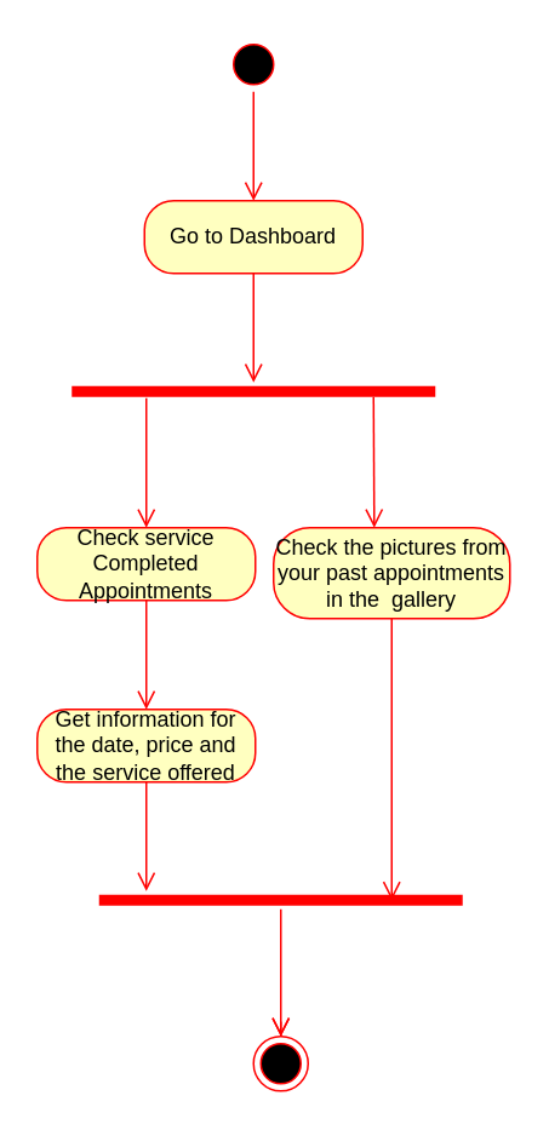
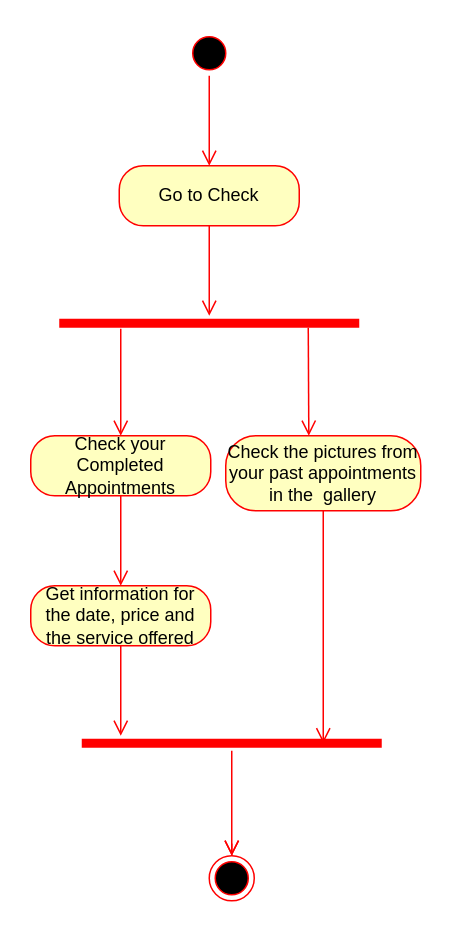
  <mxCell id="0" />
  <mxCell id="1" parent="0" />
  <mxCell id="2" value="" style="ellipse;html=1;shape=startState;fillColor=#000000;strokeColor=#ff0000;" vertex="1" parent="1"><mxGeometry x="124" y="20" width="30" height="30" as="geometry" /></mxCell>
  <mxCell id="3" value="" style="edgeStyle=orthogonalEdgeStyle;html=1;verticalAlign=bottom;endArrow=open;endSize=8;strokeColor=#ff0000;" edge="1" source="2" parent="1"><mxGeometry relative="1" as="geometry"><mxPoint x="139" y="110" as="targetPoint" /></mxGeometry></mxCell>
- <mxCell id="4" value="Go to Dashboard" style="rounded=1;whiteSpace=wrap;html=1;arcSize=40;fontColor=#000000;fillColor=#ffffc0;strokeColor=#ff0000;" vertex="1" parent="1"><mxGeometry x="79" y="110" width="120" height="40" as="geometry" /></mxCell>
+ <mxCell id="4" value="Go to Check" style="rounded=1;whiteSpace=wrap;html=1;arcSize=40;fontColor=#000000;fillColor=#ffffc0;strokeColor=#ff0000;" vertex="1" parent="1"><mxGeometry x="79" y="110" width="120" height="40" as="geometry" /></mxCell>
  <mxCell id="5" value="" style="edgeStyle=orthogonalEdgeStyle;html=1;verticalAlign=bottom;endArrow=open;endSize=8;strokeColor=#ff0000;" edge="1" source="4" parent="1"><mxGeometry relative="1" as="geometry"><mxPoint x="139" y="210" as="targetPoint" /></mxGeometry></mxCell>
  <mxCell id="6" value="" style="shape=line;html=1;strokeWidth=6;strokeColor=#ff0000;" vertex="1" parent="1"><mxGeometry x="39" y="210" width="200" height="10" as="geometry" /></mxCell>
  <mxCell id="7" value="" style="edgeStyle=orthogonalEdgeStyle;html=1;verticalAlign=bottom;endArrow=open;endSize=8;strokeColor=#ff0000;exitX=0.205;exitY=0.867;exitDx=0;exitDy=0;exitPerimeter=0;" edge="1" parent="1" source="6"><mxGeometry relative="1" as="geometry"><mxPoint x="80" y="290" as="targetPoint" /><mxPoint x="149" y="160" as="sourcePoint" /></mxGeometry></mxCell>
  <mxCell id="8" value="" style="edgeStyle=orthogonalEdgeStyle;html=1;verticalAlign=bottom;endArrow=open;endSize=8;strokeColor=#ff0000;entryX=0.426;entryY=0;entryDx=0;entryDy=0;entryPerimeter=0;" edge="1" parent="1" target="11"><mxGeometry relative="1" as="geometry"><mxPoint x="190" y="290" as="targetPoint" /><mxPoint x="205" y="218" as="sourcePoint" /><Array as="points"><mxPoint x="205" y="218" /></Array></mxGeometry></mxCell>
- <mxCell id="9" value="Check service Completed Appointments" style="rounded=1;whiteSpace=wrap;html=1;arcSize=40;fontColor=#000000;fillColor=#ffffc0;strokeColor=#ff0000;" vertex="1" parent="1"><mxGeometry x="20" y="290" width="120" height="40" as="geometry" /></mxCell>
+ <mxCell id="9" value="Check your Completed Appointments" style="rounded=1;whiteSpace=wrap;html=1;arcSize=40;fontColor=#000000;fillColor=#ffffc0;strokeColor=#ff0000;" vertex="1" parent="1"><mxGeometry x="20" y="290" width="120" height="40" as="geometry" /></mxCell>
  <mxCell id="10" value="" style="edgeStyle=orthogonalEdgeStyle;html=1;verticalAlign=bottom;endArrow=open;endSize=8;strokeColor=#ff0000;" edge="1" source="9" parent="1"><mxGeometry relative="1" as="geometry"><mxPoint x="80" y="390" as="targetPoint" /></mxGeometry></mxCell>
  <mxCell id="11" value="Check the pictures from your past appointments in the&amp;nbsp; gallery" style="rounded=1;whiteSpace=wrap;html=1;arcSize=40;fontColor=#000000;fillColor=#ffffc0;strokeColor=#ff0000;" vertex="1" parent="1"><mxGeometry x="150" y="290" width="130" height="50" as="geometry" /></mxCell>
  <mxCell id="12" value="" style="edgeStyle=orthogonalEdgeStyle;html=1;verticalAlign=bottom;endArrow=open;endSize=8;strokeColor=#ff0000;entryX=0.805;entryY=0.5;entryDx=0;entryDy=0;entryPerimeter=0;" edge="1" source="11" parent="1" target="15"><mxGeometry relative="1" as="geometry"><mxPoint x="215" y="390" as="targetPoint" /></mxGeometry></mxCell>
  <mxCell id="13" value="Get information for the date, price and the service offered" style="rounded=1;whiteSpace=wrap;html=1;arcSize=40;fontColor=#000000;fillColor=#ffffc0;strokeColor=#ff0000;" vertex="1" parent="1"><mxGeometry x="20" y="390" width="120" height="40" as="geometry" /></mxCell>
  <mxCell id="14" value="" style="edgeStyle=orthogonalEdgeStyle;html=1;verticalAlign=bottom;endArrow=open;endSize=8;strokeColor=#ff0000;" edge="1" source="13" parent="1"><mxGeometry relative="1" as="geometry"><mxPoint x="80" y="490" as="targetPoint" /></mxGeometry></mxCell>
  <mxCell id="15" value="" style="shape=line;html=1;strokeWidth=6;strokeColor=#ff0000;" vertex="1" parent="1"><mxGeometry x="54" y="490" width="200" height="10" as="geometry" /></mxCell>
  <mxCell id="16" value="" style="edgeStyle=orthogonalEdgeStyle;html=1;verticalAlign=bottom;endArrow=open;endSize=8;strokeColor=#ff0000;" edge="1" source="17" parent="1"><mxGeometry relative="1" as="geometry"><mxPoint x="154" y="570" as="targetPoint" /></mxGeometry></mxCell>
  <mxCell id="17" value="" style="ellipse;html=1;shape=endState;fillColor=#000000;strokeColor=#ff0000;" vertex="1" parent="1"><mxGeometry x="139" y="570" width="30" height="30" as="geometry" /></mxCell>
  <mxCell id="18" value="" style="edgeStyle=orthogonalEdgeStyle;html=1;verticalAlign=bottom;endArrow=open;endSize=8;strokeColor=#ff0000;" edge="1" parent="1" source="15" target="17"><mxGeometry relative="1" as="geometry"><mxPoint x="154" y="570" as="targetPoint" /><mxPoint x="154" y="500" as="sourcePoint" /></mxGeometry></mxCell>
